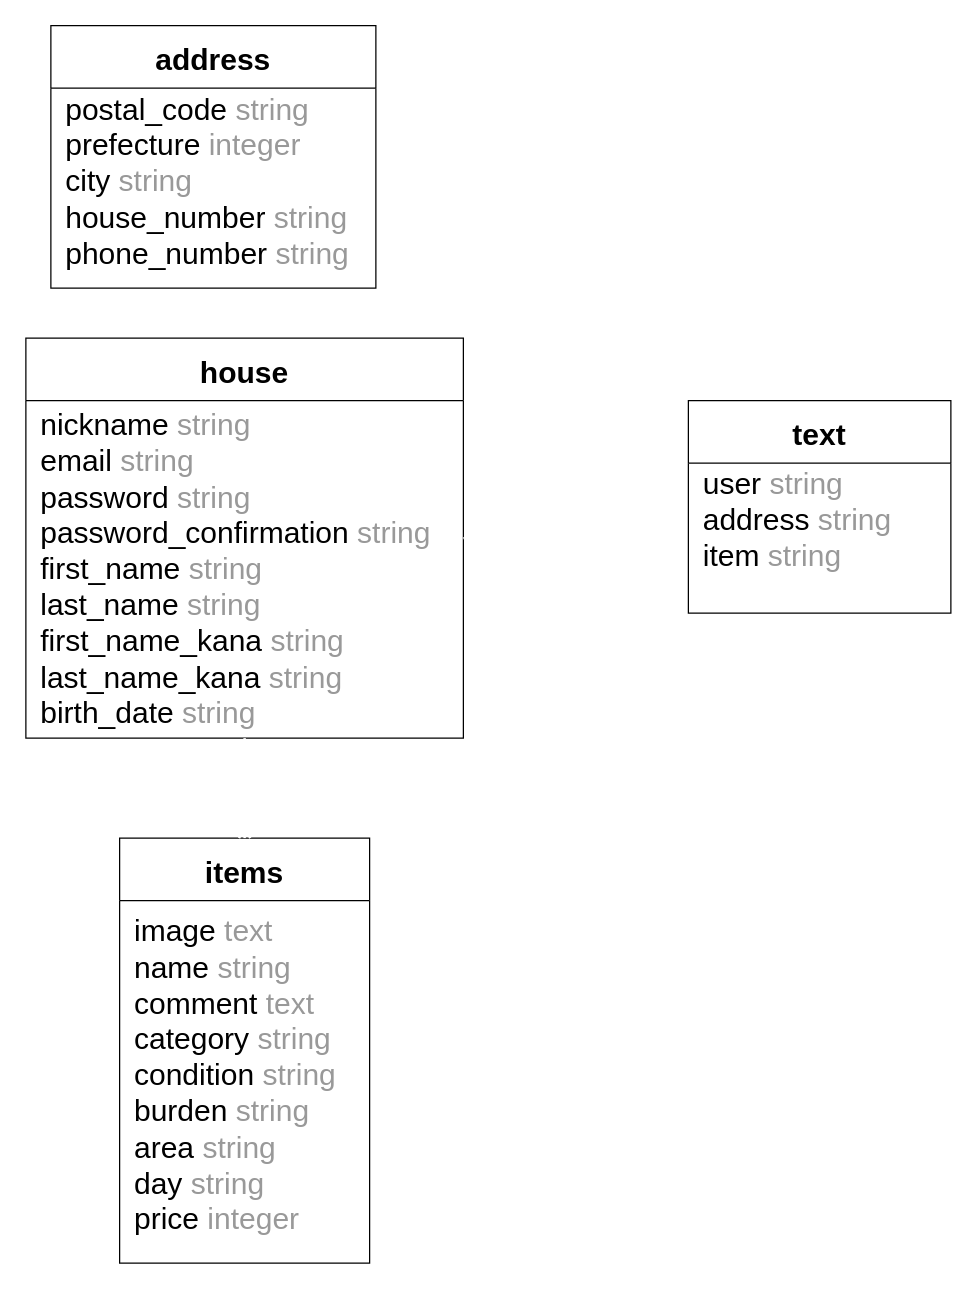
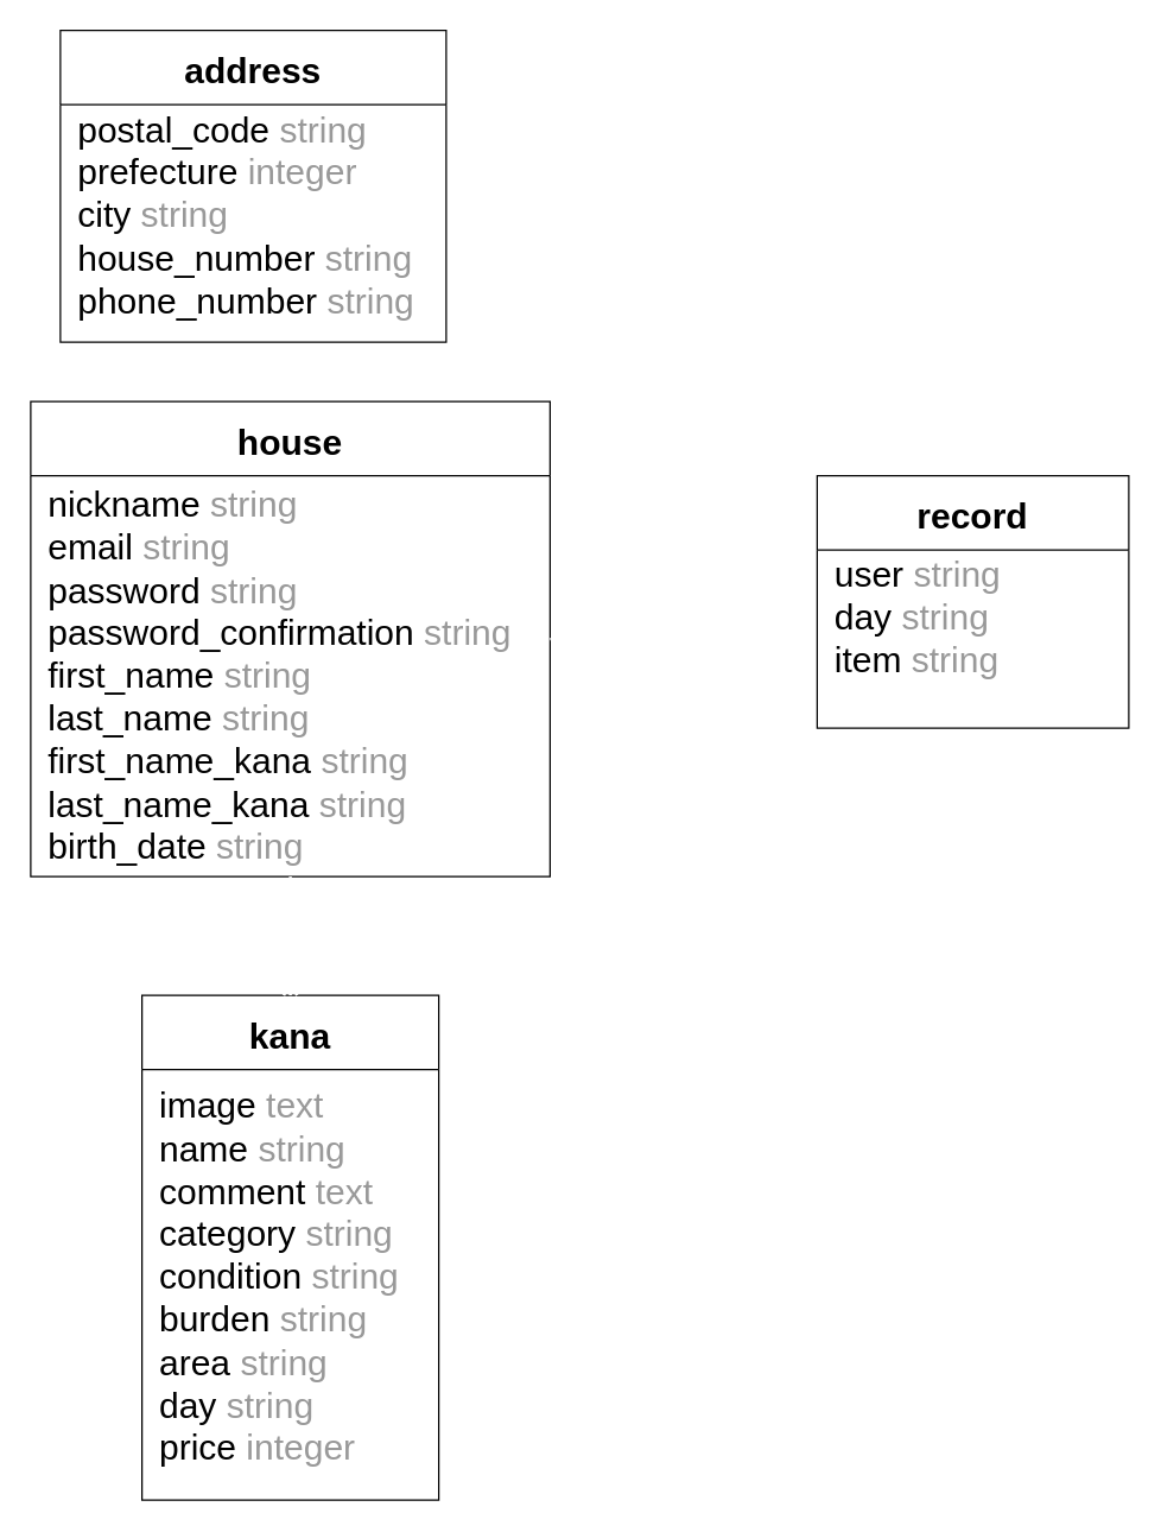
  <mxCell id="0" />
  <mxCell id="1" parent="0" />
  <mxCell id="2" value="house" style="swimlane;startSize=50;fontSize=24;labelBackgroundColor=none;labelBorderColor=none;swimlaneFillColor=#FFFFFF;fontColor=#000000;" vertex="1" parent="1"><mxGeometry x="20" y="270" width="350" height="320" as="geometry" /></mxCell>
  <mxCell id="3" value="&lt;font color=&quot;#000000&quot;&gt;nickname&lt;/font&gt;&amp;nbsp;&lt;font color=&quot;#999999&quot;&gt;string&lt;/font&gt;&lt;br&gt;&lt;font color=&quot;#000000&quot;&gt;email&lt;/font&gt;&amp;nbsp;&lt;font color=&quot;#999999&quot;&gt;string&lt;/font&gt;&lt;br&gt;&lt;font color=&quot;#000000&quot;&gt;password&lt;/font&gt;&amp;nbsp;&lt;font color=&quot;#999999&quot;&gt;string&lt;/font&gt;&lt;br&gt;&lt;div&gt;&lt;font color=&quot;#000000&quot;&gt;password_confirmation&lt;/font&gt;&amp;nbsp;&lt;font color=&quot;#999999&quot;&gt;string&lt;/font&gt;&lt;/div&gt;&lt;div&gt;&lt;font color=&quot;#000000&quot;&gt;first_name&lt;/font&gt;&amp;nbsp;&lt;font color=&quot;#999999&quot;&gt;string&lt;/font&gt;&lt;/div&gt;&lt;div&gt;&lt;font color=&quot;#000000&quot;&gt;last_name&lt;/font&gt;&amp;nbsp;&lt;font color=&quot;#999999&quot;&gt;string&lt;/font&gt;&lt;/div&gt;&lt;div&gt;&lt;font color=&quot;#000000&quot;&gt;first_name_kana&lt;/font&gt;&amp;nbsp;&lt;font color=&quot;#999999&quot;&gt;string&lt;/font&gt;&lt;/div&gt;&lt;div&gt;&lt;font color=&quot;#000000&quot;&gt;last_name_kana&lt;/font&gt;&amp;nbsp;&lt;font color=&quot;#999999&quot;&gt;string&lt;/font&gt;&lt;/div&gt;&lt;div&gt;&lt;font color=&quot;#000000&quot;&gt;birth_date&lt;/font&gt;&lt;font color=&quot;#999999&quot;&gt; string&lt;/font&gt;&lt;/div&gt;" style="text;html=1;align=left;verticalAlign=middle;resizable=0;points=[];autosize=1;fontSize=24;" vertex="1" parent="2"><mxGeometry x="10" y="50" width="330" height="270" as="geometry" /></mxCell>
  <mxCell id="4" value="address" style="swimlane;startSize=50;fontSize=24;swimlaneFillColor=#ffffff;fontColor=#000000;labelBackgroundColor=none;" vertex="1" parent="1"><mxGeometry x="40" y="20" width="260" height="210" as="geometry" /></mxCell>
  <mxCell id="5" value="&lt;font color=&quot;#000000&quot;&gt;postal_code&lt;/font&gt;&amp;nbsp;&lt;font color=&quot;#999999&quot;&gt;string&lt;/font&gt;&lt;br&gt;&lt;font color=&quot;#000000&quot;&gt;prefecture&lt;/font&gt; &lt;font color=&quot;#999999&quot;&gt;integer&lt;/font&gt;&lt;br&gt;&lt;font color=&quot;#000000&quot;&gt;city&lt;/font&gt;&amp;nbsp;&lt;font color=&quot;#999999&quot;&gt;string&lt;/font&gt;&lt;br&gt;&lt;div&gt;&lt;font color=&quot;#000000&quot;&gt;house_number&lt;/font&gt;&lt;font color=&quot;#999999&quot;&gt; string&lt;/font&gt;&lt;/div&gt;&lt;div&gt;&lt;font color=&quot;#000000&quot;&gt;phone_number&lt;/font&gt;&amp;nbsp;&lt;font color=&quot;#999999&quot;&gt;string&lt;br&gt;&lt;/font&gt;&lt;/div&gt;" style="text;html=1;align=left;verticalAlign=middle;resizable=0;points=[];autosize=1;fontSize=24;" vertex="1" parent="4"><mxGeometry x="10" y="50" width="240" height="150" as="geometry" /></mxCell>
  <mxCell id="6" style="edgeStyle=none;rounded=0;orthogonalLoop=1;jettySize=auto;html=1;startArrow=ERmandOne;startFill=0;endArrow=ERmandOne;endFill=0;strokeWidth=2;fontSize=24;fontColor=#f0f0f0;entryX=0;entryY=1;entryDx=0;entryDy=0;strokeColor=#FFFFFF;" edge="1" parent="1" source="7" target="10"><mxGeometry relative="1" as="geometry"><mxPoint x="600" y="200" as="targetPoint" /></mxGeometry></mxCell>
- <mxCell id="7" value="items" style="swimlane;startSize=50;fontSize=24;swimlaneFillColor=#FFFFFF;fontColor=#000000;labelBorderColor=none;labelBackgroundColor=none;" vertex="1" parent="1"><mxGeometry x="95" y="670" width="200" height="340" as="geometry" /></mxCell>
+ <mxCell id="7" value="kana" style="swimlane;startSize=50;fontSize=24;swimlaneFillColor=#FFFFFF;fontColor=#000000;labelBorderColor=none;labelBackgroundColor=none;" vertex="1" parent="1"><mxGeometry x="95" y="670" width="200" height="340" as="geometry" /></mxCell>
  <mxCell id="8" value="&lt;font color=&quot;#000000&quot;&gt;image&lt;/font&gt;&amp;nbsp;&lt;font color=&quot;#999999&quot;&gt;text&lt;/font&gt;&lt;br&gt;&lt;font color=&quot;#000000&quot;&gt;name&lt;/font&gt;&amp;nbsp;&lt;font color=&quot;#999999&quot;&gt;string&lt;/font&gt;&lt;br&gt;&lt;font color=&quot;#000000&quot;&gt;comment&lt;/font&gt;&amp;nbsp;&lt;font color=&quot;#999999&quot;&gt;text&lt;/font&gt;&lt;br&gt;&lt;div&gt;&lt;font color=&quot;#000000&quot;&gt;category&lt;/font&gt; &lt;font color=&quot;#999999&quot;&gt;string&lt;/font&gt;&lt;/div&gt;&lt;div&gt;&lt;font color=&quot;#000000&quot;&gt;condition&lt;/font&gt;&amp;nbsp;&lt;font color=&quot;#999999&quot;&gt;string&lt;/font&gt;&lt;/div&gt;&lt;div&gt;&lt;font color=&quot;#000000&quot;&gt;burden&lt;/font&gt;&amp;nbsp;&lt;font color=&quot;#999999&quot;&gt;string&lt;/font&gt;&lt;/div&gt;&lt;div&gt;&lt;font color=&quot;#000000&quot;&gt;area&lt;/font&gt;&amp;nbsp;&lt;font color=&quot;#999999&quot;&gt;string&lt;/font&gt;&lt;/div&gt;&lt;div&gt;&lt;font color=&quot;#000000&quot;&gt;day&lt;/font&gt;&amp;nbsp;&lt;font color=&quot;#999999&quot;&gt;string&lt;/font&gt;&lt;/div&gt;&lt;div&gt;&lt;font color=&quot;#000000&quot;&gt;price&lt;/font&gt;&lt;font color=&quot;#999999&quot;&gt; integer&lt;/font&gt;&lt;/div&gt;" style="text;html=1;align=left;verticalAlign=middle;resizable=0;points=[];autosize=1;fontSize=24;" vertex="1" parent="7"><mxGeometry x="10" y="55" width="180" height="270" as="geometry" /></mxCell>
  <mxCell id="9" style="edgeStyle=none;rounded=0;orthogonalLoop=1;jettySize=auto;html=1;entryX=1;entryY=0.5;entryDx=0;entryDy=0;startArrow=ERmany;startFill=0;endArrow=ERone;endFill=0;strokeWidth=2;fontSize=24;fontColor=#f0f0f0;strokeColor=#FFFFFF;" edge="1" parent="1" target="2"><mxGeometry relative="1" as="geometry"><mxPoint x="550" y="420" as="sourcePoint" /></mxGeometry></mxCell>
- <mxCell id="10" value="text" style="swimlane;startSize=50;fontSize=24;labelBackgroundColor=none;labelBorderColor=none;swimlaneFillColor=#FFFFFF;fontColor=#000000;" vertex="1" parent="1"><mxGeometry x="550" y="320" width="210" height="170" as="geometry" /></mxCell>
- <mxCell id="11" value="&lt;font color=&quot;#000000&quot;&gt;user&lt;/font&gt;&amp;nbsp;&lt;font color=&quot;#999999&quot;&gt;string&lt;/font&gt;&lt;br&gt;&lt;font color=&quot;#000000&quot;&gt;address&lt;/font&gt;&amp;nbsp;&lt;font color=&quot;#999999&quot;&gt;string&lt;/font&gt;&lt;br&gt;&lt;font color=&quot;#000000&quot;&gt;item&lt;/font&gt;&amp;nbsp;&lt;font color=&quot;#999999&quot;&gt;string&lt;/font&gt;&lt;br&gt;&lt;div&gt;&lt;br&gt;&lt;/div&gt;" style="text;html=1;align=left;verticalAlign=middle;resizable=0;points=[];autosize=1;fontSize=24;" vertex="1" parent="10"><mxGeometry x="10" y="50" width="170" height="120" as="geometry" /></mxCell>
+ <mxCell id="10" value="record" style="swimlane;startSize=50;fontSize=24;labelBackgroundColor=none;labelBorderColor=none;swimlaneFillColor=#FFFFFF;fontColor=#000000;" vertex="1" parent="1"><mxGeometry x="550" y="320" width="210" height="170" as="geometry" /></mxCell>
+ <mxCell id="11" value="&lt;font color=&quot;#000000&quot;&gt;user&lt;/font&gt;&amp;nbsp;&lt;font color=&quot;#999999&quot;&gt;string&lt;/font&gt;&lt;br&gt;&lt;font color=&quot;#000000&quot;&gt;day&lt;/font&gt;&amp;nbsp;&lt;font color=&quot;#999999&quot;&gt;string&lt;/font&gt;&lt;br&gt;&lt;font color=&quot;#000000&quot;&gt;item&lt;/font&gt;&amp;nbsp;&lt;font color=&quot;#999999&quot;&gt;string&lt;/font&gt;&lt;br&gt;&lt;div&gt;&lt;br&gt;&lt;/div&gt;" style="text;html=1;align=left;verticalAlign=middle;resizable=0;points=[];autosize=1;fontSize=24;" vertex="1" parent="10"><mxGeometry x="10" y="50" width="170" height="120" as="geometry" /></mxCell>
  <mxCell id="12" style="edgeStyle=none;rounded=0;orthogonalLoop=1;jettySize=auto;html=1;entryX=0.5;entryY=0;entryDx=0;entryDy=0;startArrow=ERone;startFill=0;endArrow=ERmany;endFill=0;strokeWidth=2;fontSize=24;fontColor=#f0f0f0;strokeColor=#FFFFFF;" edge="1" parent="1" source="3" target="7"><mxGeometry relative="1" as="geometry" /></mxCell>
